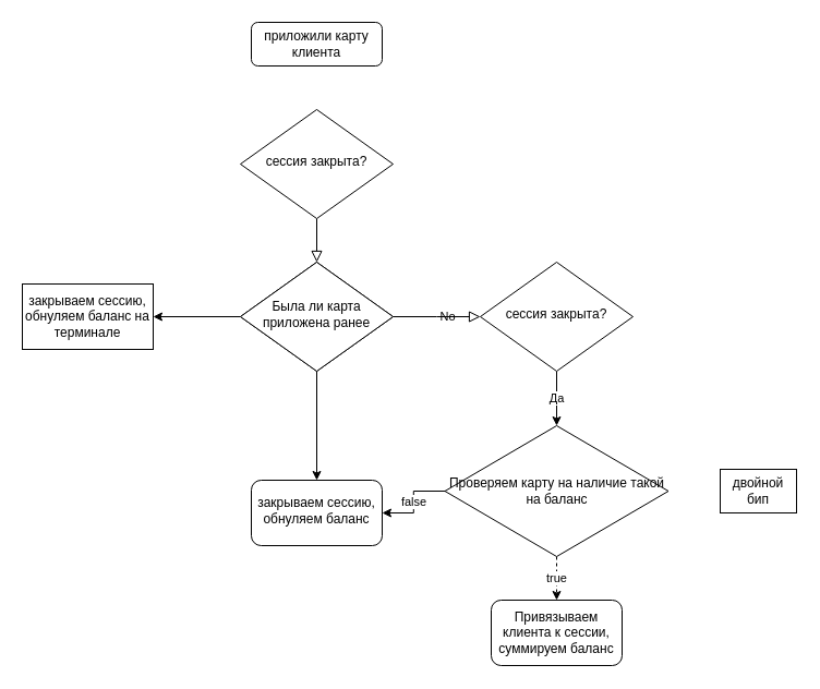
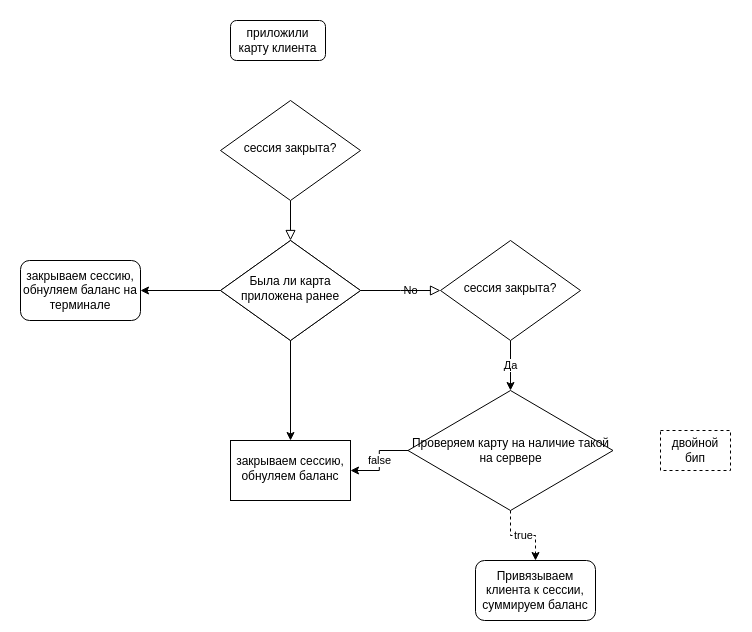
  <mxCell id="0" />
  <mxCell id="1" parent="0" />
  <mxCell id="2" value="" style="rounded=0;html=1;jettySize=auto;orthogonalLoop=1;fontSize=11;endArrow=block;endFill=0;endSize=8;strokeWidth=1;shadow=0;labelBackgroundColor=none;edgeStyle=orthogonalEdgeStyle;exitX=0.5;exitY=1;exitDx=0;exitDy=0;" parent="1" source="18" target="5" edge="1"><mxGeometry relative="1" as="geometry"><mxPoint x="290" y="210" as="sourcePoint" /></mxGeometry></mxCell>
- <mxCell id="3" value="приложили карту клиента" style="rounded=1;whiteSpace=wrap;html=1;fontSize=12;glass=0;strokeWidth=1;shadow=0;" parent="1" vertex="1"><mxGeometry x="230" y="20" width="120" height="40" as="geometry" /></mxCell>
+ <mxCell id="3" value="приложили карту клиента" style="rounded=1;whiteSpace=wrap;html=1;fontSize=12;glass=0;strokeWidth=1;shadow=0;" parent="1" vertex="1"><mxGeometry x="230" y="20" width="95" height="40" as="geometry" /></mxCell>
  <mxCell id="4" value="No" style="edgeStyle=orthogonalEdgeStyle;rounded=0;html=1;jettySize=auto;orthogonalLoop=1;fontSize=11;endArrow=block;endFill=0;endSize=8;strokeWidth=1;shadow=0;labelBackgroundColor=none;" parent="1" source="5" edge="1"><mxGeometry y="10" relative="1" as="geometry"><mxPoint as="offset" /><mxPoint x="440" y="290" as="targetPoint" /></mxGeometry></mxCell>
  <mxCell id="5" value="Была ли карта приложена ранее" style="rhombus;whiteSpace=wrap;html=1;shadow=0;fontFamily=Helvetica;fontSize=12;align=center;strokeWidth=1;spacing=6;spacingTop=-4;" parent="1" vertex="1"><mxGeometry x="220" y="240" width="140" height="100" as="geometry" /></mxCell>
  <mxCell id="6" value="" style="endArrow=classic;html=1;exitX=0;exitY=0.5;exitDx=0;exitDy=0;entryX=1;entryY=0.5;entryDx=0;entryDy=0;" parent="1" source="5" target="7" edge="1"><mxGeometry width="50" height="50" relative="1" as="geometry"><mxPoint x="120" y="680" as="sourcePoint" /><mxPoint x="140" y="290" as="targetPoint" /></mxGeometry></mxCell>
- <mxCell id="7" value="закрываем сессию, обнуляем баланс на терминале" style="whiteSpace=wrap;html=1;rounded=0;" parent="1" vertex="1"><mxGeometry x="20" y="260" width="120" height="60" as="geometry" /></mxCell>
+ <mxCell id="7" value="закрываем сессию, обнуляем баланс на терминале" style="rounded=1;whiteSpace=wrap;html=1;" parent="1" vertex="1"><mxGeometry x="20" y="260" width="120" height="60" as="geometry" /></mxCell>
  <mxCell id="8" value="" style="edgeStyle=orthogonalEdgeStyle;rounded=0;orthogonalLoop=1;jettySize=auto;html=1;" parent="1" source="9" target="17" edge="1"><mxGeometry relative="1" as="geometry" /></mxCell>
  <mxCell id="9" value="Была ли карта приложена ранее" style="rhombus;whiteSpace=wrap;html=1;shadow=0;fontFamily=Helvetica;fontSize=12;align=center;strokeWidth=1;spacing=6;spacingTop=-4;" parent="1" vertex="1"><mxGeometry x="220" y="240" width="140" height="100" as="geometry" /></mxCell>
  <mxCell id="10" value="&lt;div&gt;Да&lt;/div&gt;" style="edgeStyle=orthogonalEdgeStyle;rounded=0;orthogonalLoop=1;jettySize=auto;html=1;" parent="1" source="11" edge="1"><mxGeometry relative="1" as="geometry"><mxPoint x="510" y="390" as="targetPoint" /></mxGeometry></mxCell>
  <mxCell id="11" value="сессия закрыта?" style="rhombus;whiteSpace=wrap;html=1;shadow=0;fontFamily=Helvetica;fontSize=12;align=center;strokeWidth=1;spacing=6;spacingTop=-4;" parent="1" vertex="1"><mxGeometry x="440" y="240" width="140" height="100" as="geometry" /></mxCell>
  <mxCell id="12" value="&lt;div&gt;true&lt;/div&gt;" style="edgeStyle=orthogonalEdgeStyle;rounded=0;orthogonalLoop=1;jettySize=auto;html=1;exitX=0.5;exitY=1;exitDx=0;exitDy=0;dashed=1;" parent="1" source="15" target="13" edge="1"><mxGeometry relative="1" as="geometry"><mxPoint x="510" y="430" as="sourcePoint" /></mxGeometry></mxCell>
- <mxCell id="13" value="Привязываем клиента к сессии, суммируем баланс" style="whiteSpace=wrap;html=1;rounded=1;shadow=0;strokeWidth=1;glass=0;" parent="1" vertex="1"><mxGeometry x="450" y="550" width="120" height="60" as="geometry" /></mxCell>
+ <mxCell id="13" value="Привязываем клиента к сессии, суммируем баланс" style="whiteSpace=wrap;html=1;rounded=1;shadow=0;strokeWidth=1;glass=0;" parent="1" vertex="1"><mxGeometry x="475" y="560" width="120" height="60" as="geometry" /></mxCell>
  <mxCell id="14" value="false" style="edgeStyle=orthogonalEdgeStyle;rounded=0;orthogonalLoop=1;jettySize=auto;html=1;" parent="1" source="15" target="17" edge="1"><mxGeometry relative="1" as="geometry" /></mxCell>
- <mxCell id="15" value="Проверяем карту на наличие такой на баланс" style="rhombus;whiteSpace=wrap;html=1;" parent="1" vertex="1"><mxGeometry x="407.5" y="390" width="205" height="120" as="geometry" /></mxCell>
- <mxCell id="16" value="двойной бип" style="whiteSpace=wrap;html=1;" parent="1" vertex="1"><mxGeometry x="660" y="430" width="70" height="40" as="geometry" /></mxCell>
- <mxCell id="17" value="закрываем сессию, обнуляем баланс" style="whiteSpace=wrap;html=1;shadow=0;strokeWidth=1;spacing=6;spacingTop=-4;rounded=1;" parent="1" vertex="1"><mxGeometry x="230" y="440" width="120" height="60" as="geometry" /></mxCell>
+ <mxCell id="15" value="Проверяем карту на наличие такой на сервере" style="rhombus;whiteSpace=wrap;html=1;" parent="1" vertex="1"><mxGeometry x="407.5" y="390" width="205" height="120" as="geometry" /></mxCell>
+ <mxCell id="16" value="двойной бип" style="whiteSpace=wrap;html=1;dashed=1;" parent="1" vertex="1"><mxGeometry x="660" y="430" width="70" height="40" as="geometry" /></mxCell>
+ <mxCell id="17" value="закрываем сессию, обнуляем баланс" style="whiteSpace=wrap;html=1;shadow=0;strokeWidth=1;spacing=6;spacingTop=-4;" parent="1" vertex="1"><mxGeometry x="230" y="440" width="120" height="60" as="geometry" /></mxCell>
  <mxCell id="18" value="сессия закрыта?" style="rhombus;whiteSpace=wrap;html=1;shadow=0;fontFamily=Helvetica;fontSize=12;align=center;strokeWidth=1;spacing=6;spacingTop=-4;" parent="1" vertex="1"><mxGeometry x="220" y="100" width="140" height="100" as="geometry" /></mxCell>
